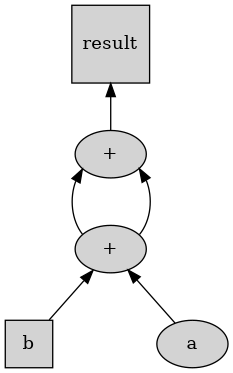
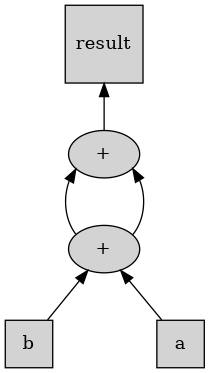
  digraph {
    nodesep=1.1
    rankdir=BT
    node [shape=square style=filled]
    n1 [label=b]
    n2 [label="+" shape=""]
-   n3 [label=a shape=ellipse]
+   n3 [label=a]
    n4 [label="+" shape=""]
    n5 [label=result]
    n1 -> n2
    n2 -> n4
    n2 -> n4
    n3 -> n2
    n4 -> n5
  }
